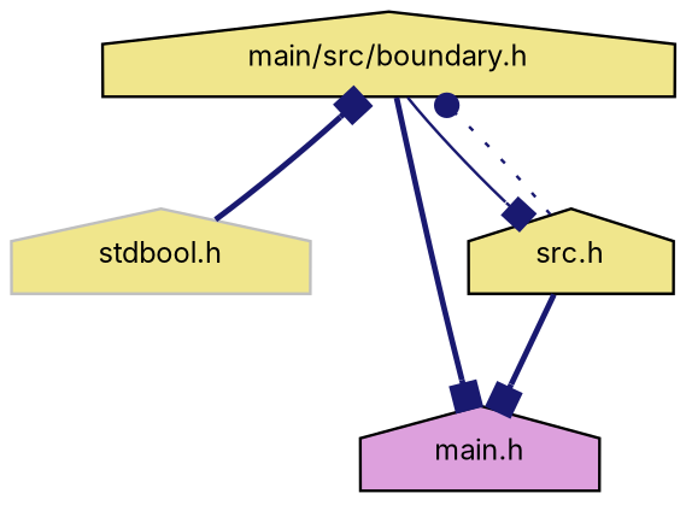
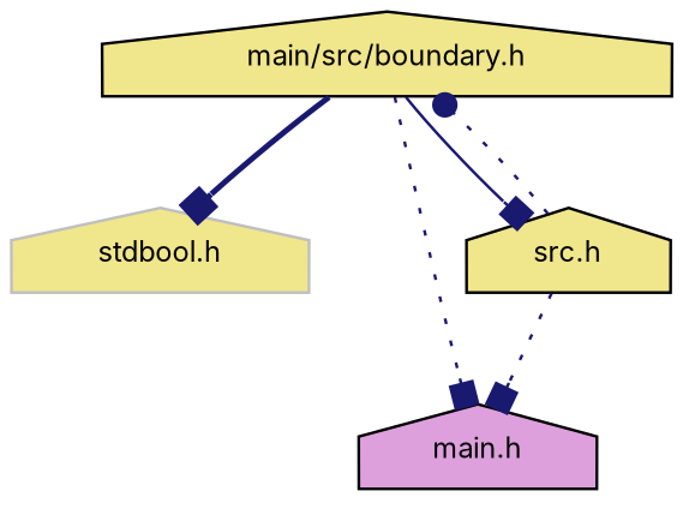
  digraph {
    fontname=Inter
    node [color=black fillcolor=khaki fontname=Inter fontsize=10 shape=house style=filled]
    edge [arrowhead=box color=midnightblue fontname=Inter fontsize=10 labelfontname=Helvetica labelfontsize=10 style=bold]
    n1 [fontcolor=black height=0.2 label="main/src/boundary.h" width=0.4]
    n2 [color=grey75 height=0.2 label="stdbool.h" width=0.4]
    n3 [fillcolor=plum height=0.2 label="main.h" width=0.4]
    n4 [height=0.2 label="src.h" width=0.4]
-   n2 -> n1
-   n1 -> n3
+   n1 -> n2
+   n1 -> n3 [style=dotted]
    n1 -> n4 [style=solid]
    n4 -> n1 [arrowhead=dot style=dotted]
-   n4 -> n3
+   n4 -> n3 [style=dotted]
  }
